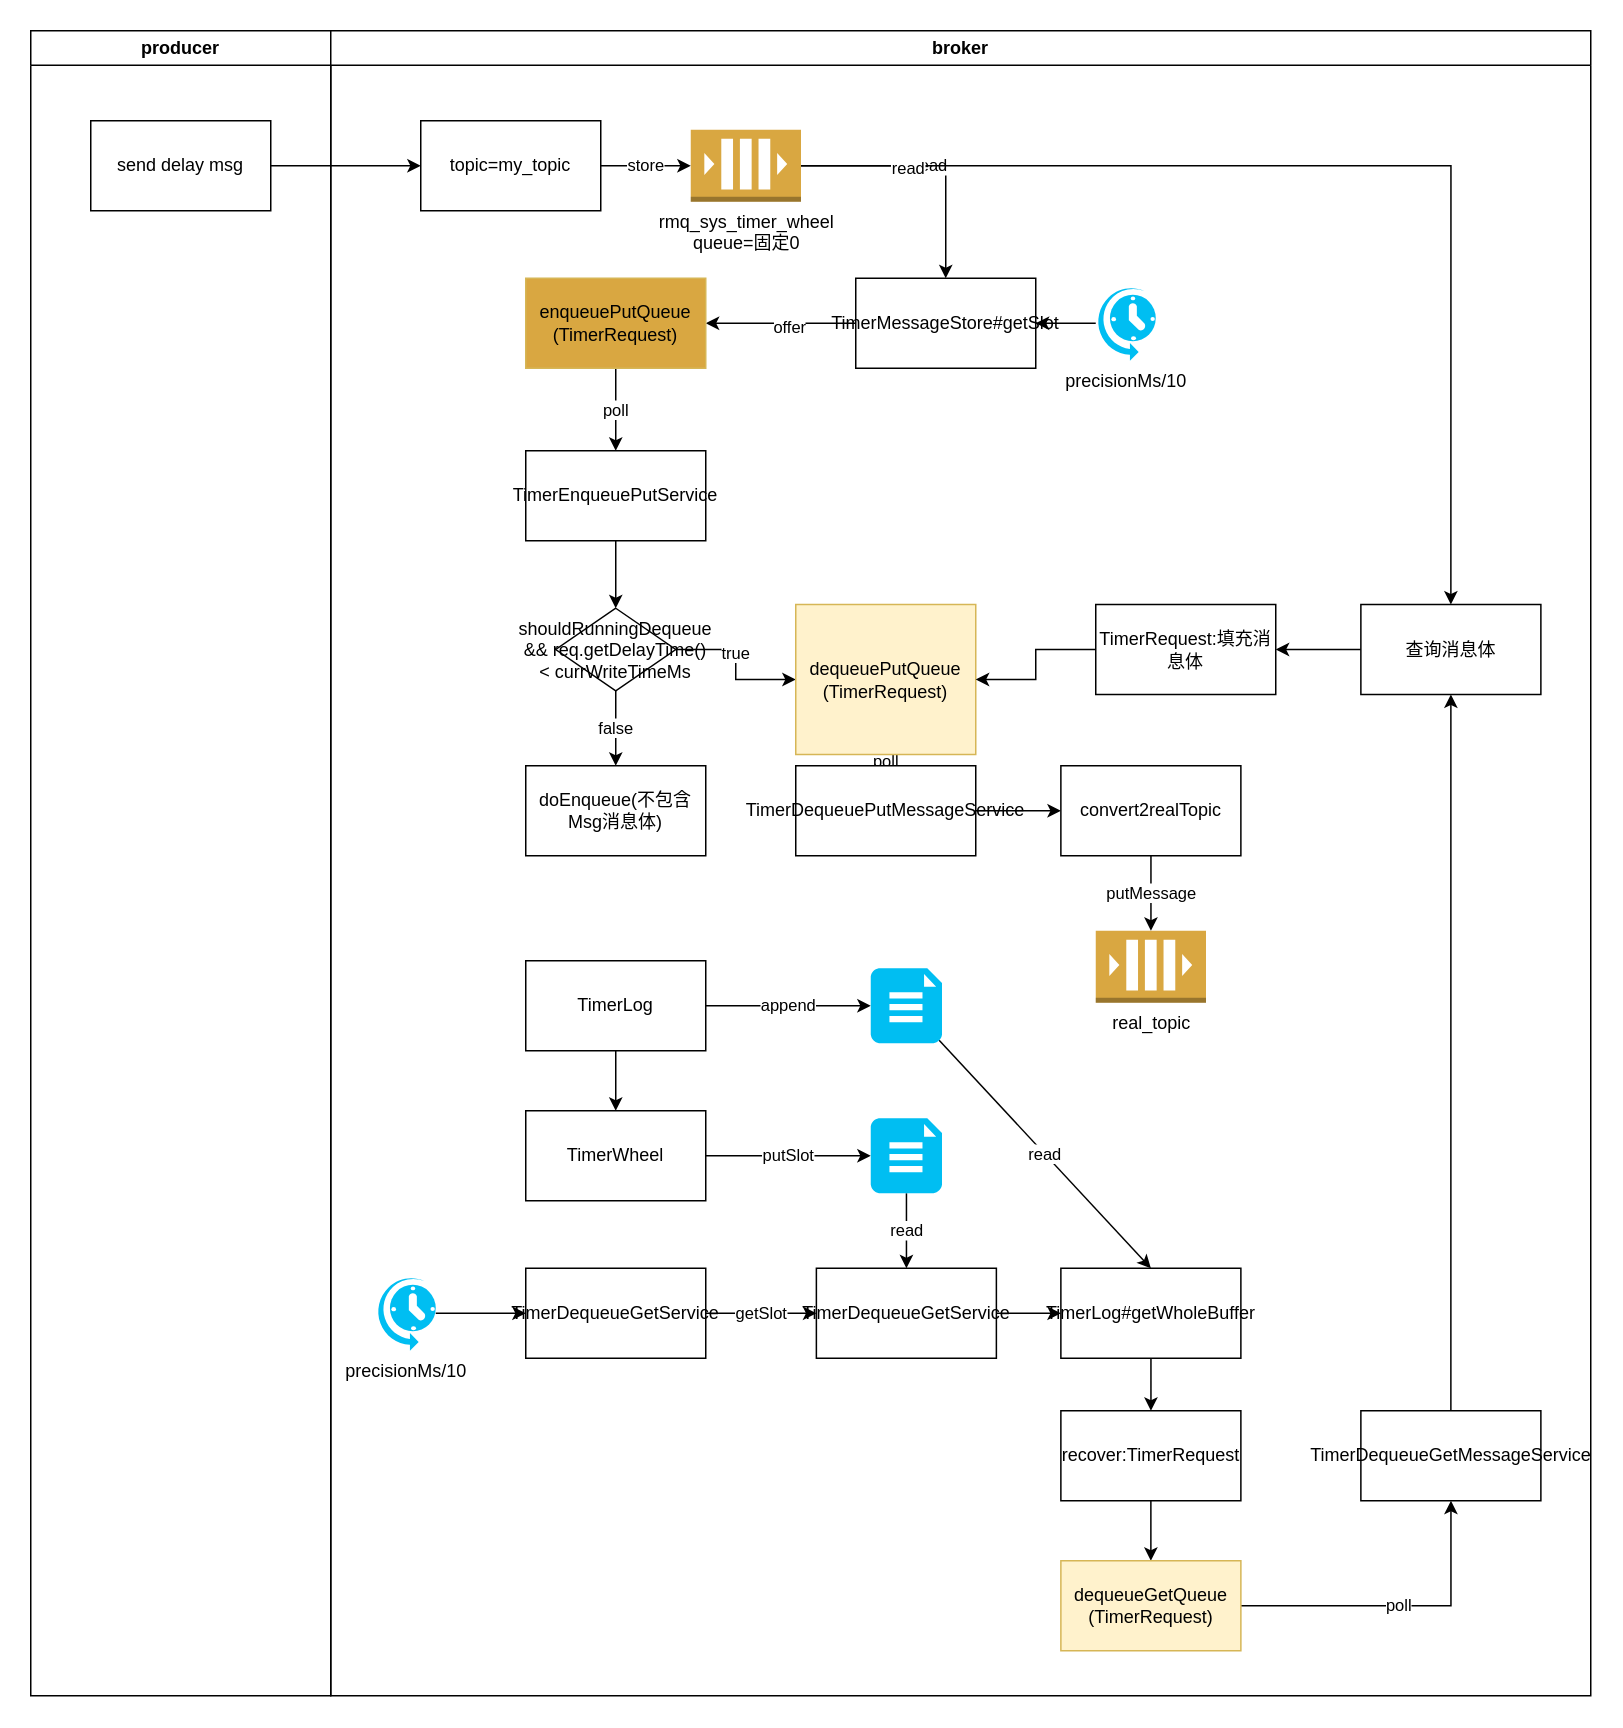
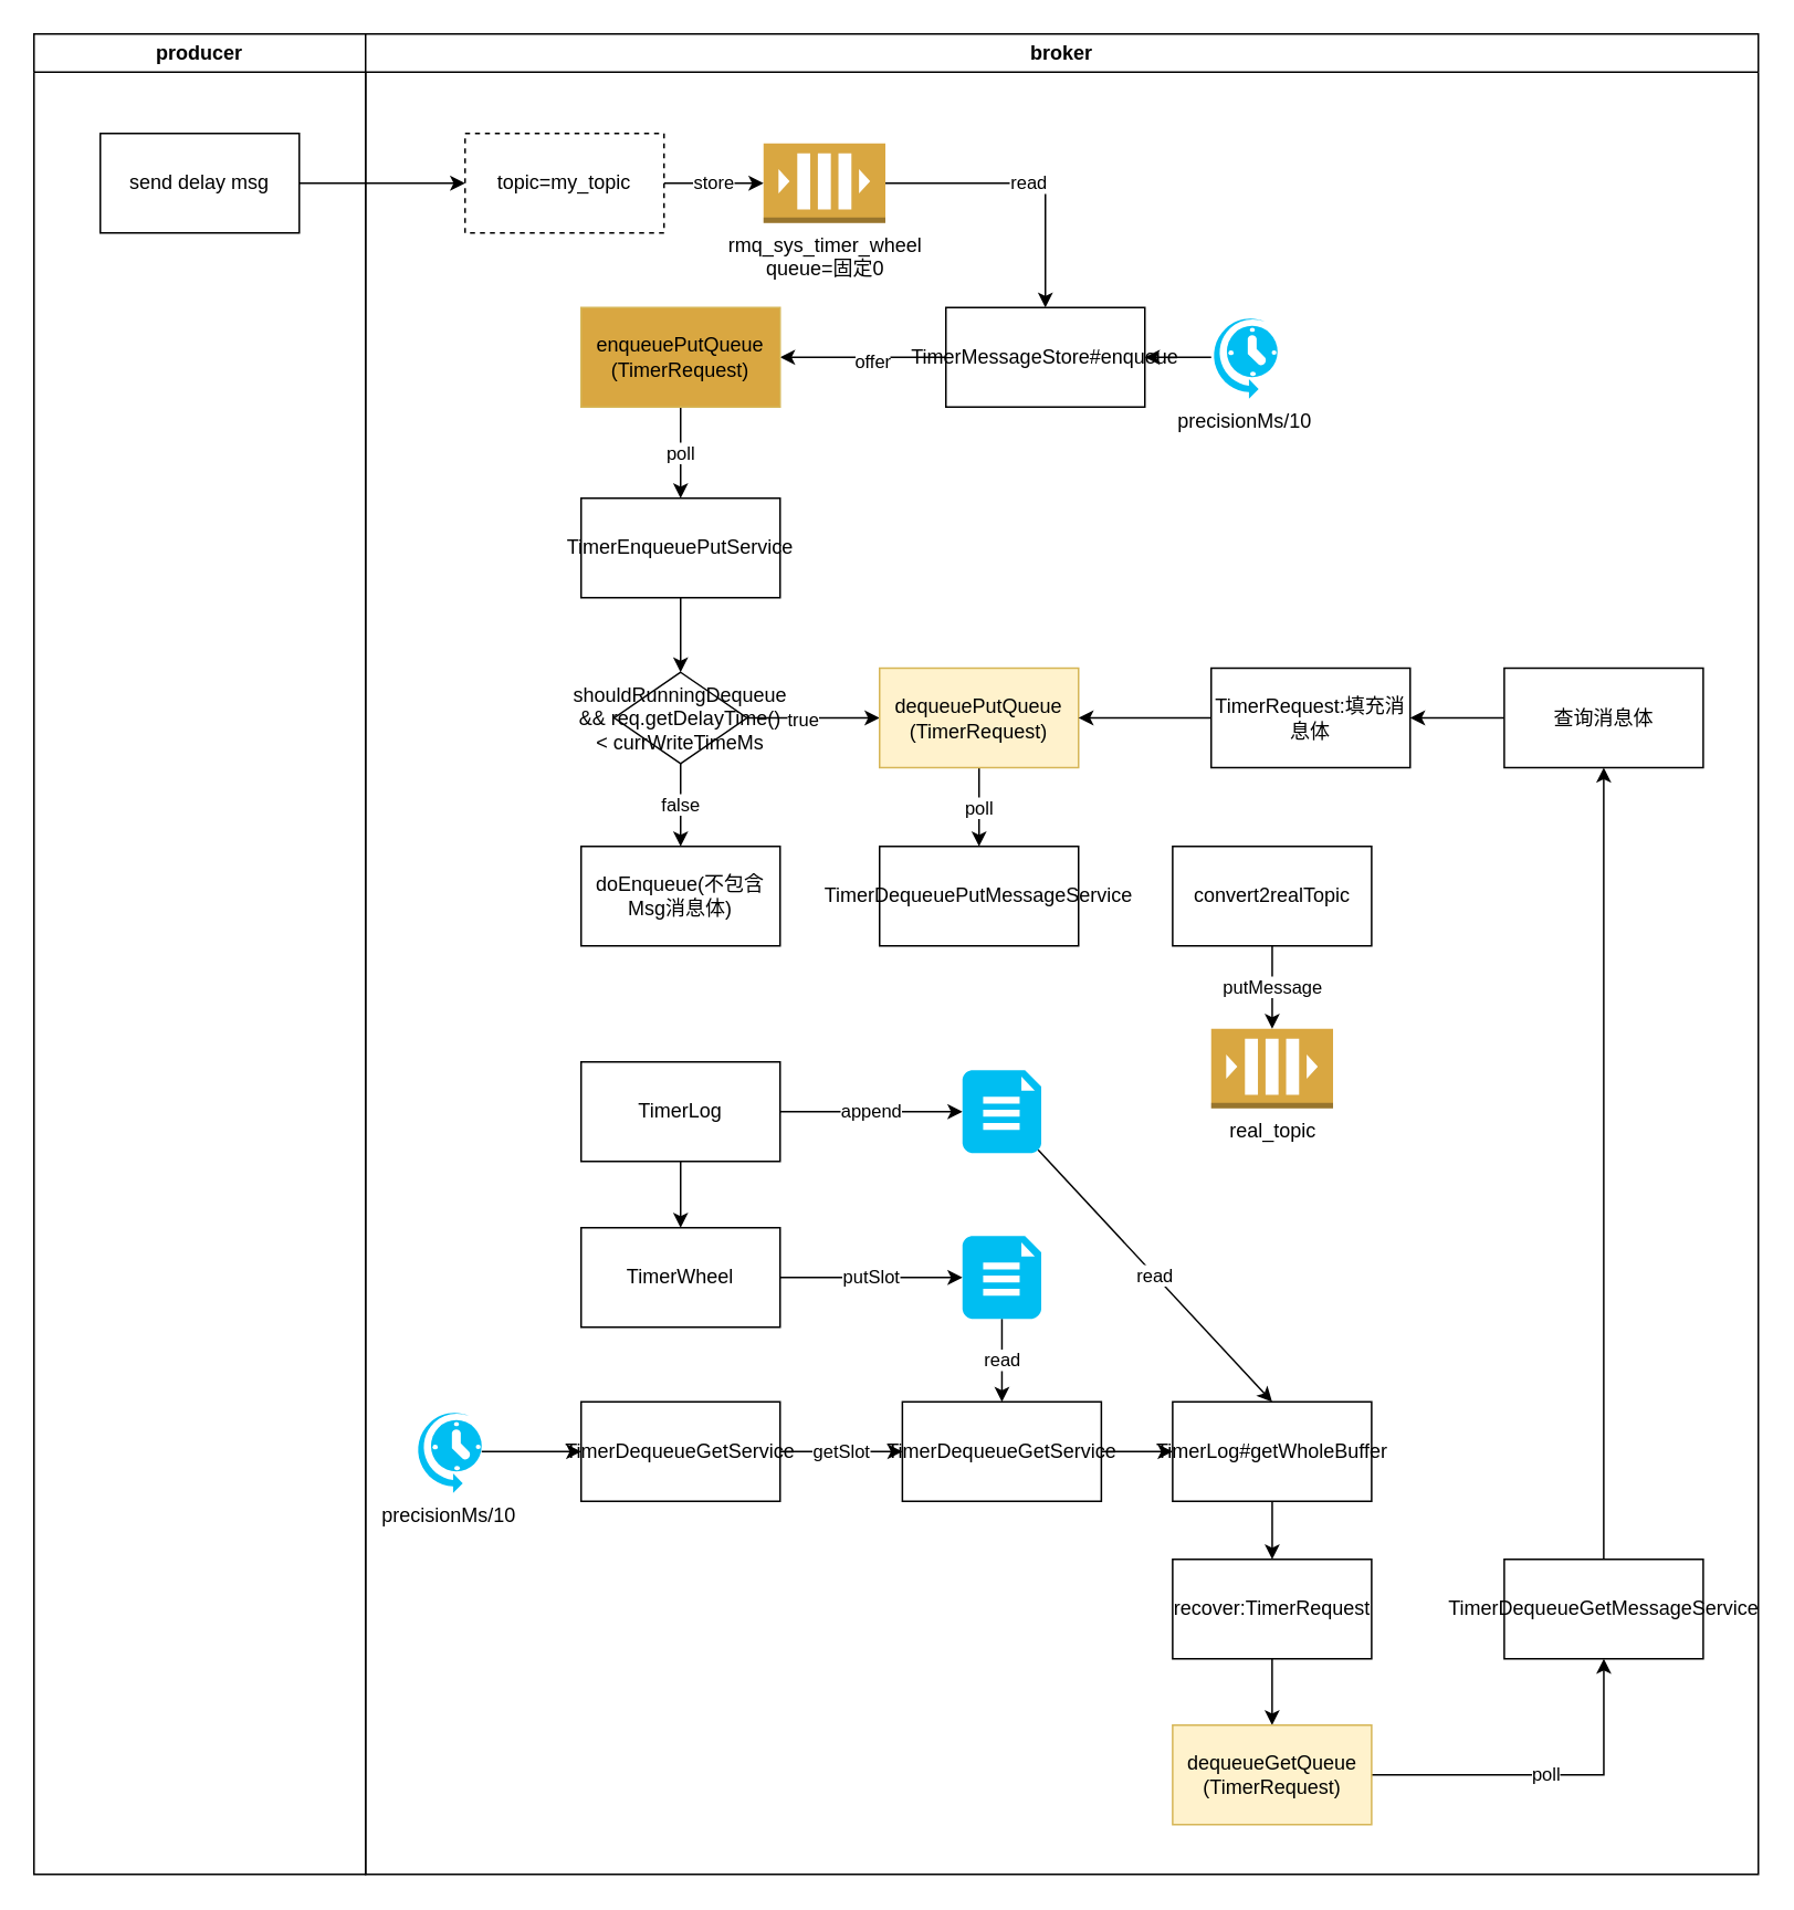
  <mxCell id="0" />
  <mxCell id="1" parent="0" />
  <mxCell id="2" value="producer" style="swimlane;whiteSpace=wrap;html=1;" vertex="1" parent="1"><mxGeometry x="20" y="20" width="200" height="1110" as="geometry" /></mxCell>
  <mxCell id="3" value="send delay msg" style="rounded=0;whiteSpace=wrap;html=1;" vertex="1" parent="2"><mxGeometry x="40" y="60" width="120" height="60" as="geometry" /></mxCell>
  <mxCell id="4" value="broker" style="swimlane;whiteSpace=wrap;html=1;" vertex="1" parent="1"><mxGeometry x="220" y="20" width="840" height="1110" as="geometry" /></mxCell>
  <mxCell id="5" value="read" style="edgeStyle=orthogonalEdgeStyle;rounded=0;orthogonalLoop=1;jettySize=auto;html=1;exitX=1;exitY=0.5;exitDx=0;exitDy=0;exitPerimeter=0;entryX=0.5;entryY=0;entryDx=0;entryDy=0;" edge="1" parent="4" source="8" target="13"><mxGeometry relative="1" as="geometry" /></mxCell>
- <mxCell id="6" style="edgeStyle=orthogonalEdgeStyle;rounded=0;orthogonalLoop=1;jettySize=auto;html=1;exitX=1;exitY=0.5;exitDx=0;exitDy=0;exitPerimeter=0;entryX=0.5;entryY=0;entryDx=0;entryDy=0;" edge="1" parent="4" source="8" target="56"><mxGeometry relative="1" as="geometry" /></mxCell>
- <mxCell id="7" value="read" style="edgeLabel;html=1;align=center;verticalAlign=middle;resizable=0;points=[];" vertex="1" connectable="0" parent="6"><mxGeometry x="-0.805" y="-1" relative="1" as="geometry"><mxPoint as="offset" /></mxGeometry></mxCell>
  <mxCell id="8" value="&lt;div class=&quot;lake-content&quot;&gt;rmq_sys_timer&lt;span style=&quot;background-color: initial;&quot;&gt;_wheel&lt;/span&gt;&lt;/div&gt;&lt;div class=&quot;lake-content&quot;&gt;&lt;span style=&quot;background-color: initial;&quot;&gt;queue=固定0&lt;/span&gt;&lt;/div&gt;" style="outlineConnect=0;dashed=0;verticalLabelPosition=bottom;verticalAlign=top;align=center;html=1;shape=mxgraph.aws3.queue;fillColor=#D9A741;gradientColor=none;" vertex="1" parent="4"><mxGeometry x="240" y="66" width="73.5" height="48" as="geometry" /></mxCell>
  <mxCell id="9" value="store" style="edgeStyle=orthogonalEdgeStyle;rounded=0;orthogonalLoop=1;jettySize=auto;html=1;" edge="1" parent="4" source="10" target="8"><mxGeometry relative="1" as="geometry" /></mxCell>
- <mxCell id="10" value="topic=my_topic" style="rounded=0;whiteSpace=wrap;html=1;" vertex="1" parent="4"><mxGeometry x="60" y="60" width="120" height="60" as="geometry" /></mxCell>
+ <mxCell id="10" value="topic=my_topic" style="rounded=0;whiteSpace=wrap;html=1;dashed=1;" vertex="1" parent="4"><mxGeometry x="60" y="60" width="120" height="60" as="geometry" /></mxCell>
  <mxCell id="11" value="" style="edgeStyle=orthogonalEdgeStyle;rounded=0;orthogonalLoop=1;jettySize=auto;html=1;" edge="1" parent="4" source="13" target="17"><mxGeometry relative="1" as="geometry" /></mxCell>
  <mxCell id="12" value="offer" style="edgeLabel;html=1;align=center;verticalAlign=middle;resizable=0;points=[];" vertex="1" connectable="0" parent="11"><mxGeometry x="-0.1" y="2" relative="1" as="geometry"><mxPoint as="offset" /></mxGeometry></mxCell>
- <mxCell id="13" value="&lt;div class=&quot;lake-content&quot;&gt;TimerMessageStore#getSlot&lt;/div&gt;" style="rounded=0;whiteSpace=wrap;html=1;" vertex="1" parent="4"><mxGeometry x="350" y="165" width="120" height="60" as="geometry" /></mxCell>
+ <mxCell id="13" value="&lt;div class=&quot;lake-content&quot;&gt;TimerMessageStore#enqueue&lt;/div&gt;" style="rounded=0;whiteSpace=wrap;html=1;" vertex="1" parent="4"><mxGeometry x="350" y="165" width="120" height="60" as="geometry" /></mxCell>
  <mxCell id="14" value="" style="edgeStyle=orthogonalEdgeStyle;rounded=0;orthogonalLoop=1;jettySize=auto;html=1;" edge="1" parent="4" source="15" target="13"><mxGeometry relative="1" as="geometry" /></mxCell>
  <mxCell id="15" value="precisionMs/10" style="verticalLabelPosition=bottom;html=1;verticalAlign=top;align=center;strokeColor=none;fillColor=#00BEF2;shape=mxgraph.azure.scheduler;pointerEvents=1;" vertex="1" parent="4"><mxGeometry x="510" y="170" width="40" height="50" as="geometry" /></mxCell>
  <mxCell id="16" value="poll" style="edgeStyle=orthogonalEdgeStyle;rounded=0;orthogonalLoop=1;jettySize=auto;html=1;" edge="1" parent="4" source="17" target="19"><mxGeometry relative="1" as="geometry" /></mxCell>
  <mxCell id="17" value="&lt;div class=&quot;lake-content&quot;&gt;enqueuePutQueue&lt;/div&gt;&lt;div class=&quot;lake-content&quot;&gt;(TimerRequest)&lt;/div&gt;" style="rounded=0;whiteSpace=wrap;html=1;fillColor=#d9a741;strokeColor=#d6b656;" vertex="1" parent="4"><mxGeometry x="130" y="165" width="120" height="60" as="geometry" /></mxCell>
  <mxCell id="18" value="" style="edgeStyle=orthogonalEdgeStyle;rounded=0;orthogonalLoop=1;jettySize=auto;html=1;" edge="1" parent="4" source="19" target="32"><mxGeometry relative="1" as="geometry" /></mxCell>
  <mxCell id="19" value="TimerEnqueuePutService" style="rounded=0;whiteSpace=wrap;html=1;" vertex="1" parent="4"><mxGeometry x="130" y="280" width="120" height="60" as="geometry" /></mxCell>
  <mxCell id="20" value="append" style="edgeStyle=orthogonalEdgeStyle;rounded=0;orthogonalLoop=1;jettySize=auto;html=1;" edge="1" parent="4" source="22" target="24"><mxGeometry relative="1" as="geometry" /></mxCell>
  <mxCell id="21" value="" style="edgeStyle=orthogonalEdgeStyle;rounded=0;orthogonalLoop=1;jettySize=auto;html=1;" edge="1" parent="4" source="22" target="26"><mxGeometry relative="1" as="geometry" /></mxCell>
  <mxCell id="22" value="&lt;div class=&quot;lake-content&quot;&gt;TimerLog&lt;/div&gt;" style="rounded=0;whiteSpace=wrap;html=1;" vertex="1" parent="4"><mxGeometry x="130" y="620" width="120" height="60" as="geometry" /></mxCell>
  <mxCell id="23" value="read" style="rounded=0;orthogonalLoop=1;jettySize=auto;html=1;exitX=0.96;exitY=0.96;exitDx=0;exitDy=0;exitPerimeter=0;entryX=0.5;entryY=0;entryDx=0;entryDy=0;" edge="1" parent="4" source="24" target="48"><mxGeometry relative="1" as="geometry" /></mxCell>
  <mxCell id="24" value="" style="verticalLabelPosition=bottom;html=1;verticalAlign=top;align=center;strokeColor=none;fillColor=#00BEF2;shape=mxgraph.azure.file_2;pointerEvents=1;" vertex="1" parent="4"><mxGeometry x="360" y="625" width="47.5" height="50" as="geometry" /></mxCell>
  <mxCell id="25" value="putSlot" style="edgeStyle=orthogonalEdgeStyle;rounded=0;orthogonalLoop=1;jettySize=auto;html=1;" edge="1" parent="4" source="26" target="28"><mxGeometry relative="1" as="geometry" /></mxCell>
  <mxCell id="26" value="&lt;div class=&quot;lake-content&quot;&gt;TimerWheel&lt;/div&gt;" style="rounded=0;whiteSpace=wrap;html=1;" vertex="1" parent="4"><mxGeometry x="130" y="720" width="120" height="60" as="geometry" /></mxCell>
  <mxCell id="27" value="read" style="edgeStyle=orthogonalEdgeStyle;rounded=0;orthogonalLoop=1;jettySize=auto;html=1;" edge="1" parent="4" source="28" target="46"><mxGeometry relative="1" as="geometry" /></mxCell>
  <mxCell id="28" value="" style="verticalLabelPosition=bottom;html=1;verticalAlign=top;align=center;strokeColor=none;fillColor=#00BEF2;shape=mxgraph.azure.file_2;pointerEvents=1;" vertex="1" parent="4"><mxGeometry x="360" y="725" width="47.5" height="50" as="geometry" /></mxCell>
  <mxCell id="29" value="" style="edgeStyle=orthogonalEdgeStyle;rounded=0;orthogonalLoop=1;jettySize=auto;html=1;" edge="1" parent="4" source="32" target="34"><mxGeometry relative="1" as="geometry" /></mxCell>
  <mxCell id="30" value="true" style="edgeLabel;html=1;align=center;verticalAlign=middle;resizable=0;points=[];" vertex="1" connectable="0" parent="29"><mxGeometry x="-0.167" y="-1" relative="1" as="geometry"><mxPoint as="offset" /></mxGeometry></mxCell>
  <mxCell id="31" value="false" style="edgeStyle=orthogonalEdgeStyle;rounded=0;orthogonalLoop=1;jettySize=auto;html=1;" edge="1" parent="4" source="32" target="35"><mxGeometry relative="1" as="geometry" /></mxCell>
  <mxCell id="32" value="shouldRunningDequeue &amp;amp;&amp;amp; req.getDelayTime() &amp;lt; currWriteTimeMs" style="rhombus;whiteSpace=wrap;html=1;rounded=0;" vertex="1" parent="4"><mxGeometry x="150" y="385" width="80" height="55" as="geometry" /></mxCell>
  <mxCell id="33" value="poll" style="edgeStyle=orthogonalEdgeStyle;rounded=0;orthogonalLoop=1;jettySize=auto;html=1;" edge="1" parent="4" source="34" target="37"><mxGeometry relative="1" as="geometry" /></mxCell>
- <mxCell id="34" value="dequeuePutQueue&lt;br&gt;(TimerRequest)" style="whiteSpace=wrap;html=1;rounded=0;fillColor=#fff2cc;strokeColor=#d6b656;" vertex="1" parent="4"><mxGeometry x="310" y="382.5" width="120" height="100" as="geometry" /></mxCell>
+ <mxCell id="34" value="dequeuePutQueue&lt;br&gt;(TimerRequest)" style="whiteSpace=wrap;html=1;rounded=0;fillColor=#fff2cc;strokeColor=#d6b656;" vertex="1" parent="4"><mxGeometry x="310" y="382.5" width="120" height="60" as="geometry" /></mxCell>
  <mxCell id="35" value="doEnqueue(不包含Msg消息体)" style="whiteSpace=wrap;html=1;rounded=0;" vertex="1" parent="4"><mxGeometry x="130" y="490" width="120" height="60" as="geometry" /></mxCell>
- <mxCell id="36" value="" style="edgeStyle=orthogonalEdgeStyle;rounded=0;orthogonalLoop=1;jettySize=auto;html=1;" edge="1" parent="4" source="37" target="40"><mxGeometry relative="1" as="geometry" /></mxCell>
  <mxCell id="37" value="TimerDequeuePutMessageService" style="whiteSpace=wrap;html=1;rounded=0;" vertex="1" parent="4"><mxGeometry x="310" y="490" width="120" height="60" as="geometry" /></mxCell>
  <mxCell id="38" value="&lt;div class=&quot;lake-content&quot;&gt;real_topic&lt;/div&gt;" style="outlineConnect=0;dashed=0;verticalLabelPosition=bottom;verticalAlign=top;align=center;html=1;shape=mxgraph.aws3.queue;fillColor=#D9A741;gradientColor=none;" vertex="1" parent="4"><mxGeometry x="510" y="600" width="73.5" height="48" as="geometry" /></mxCell>
  <mxCell id="39" value="putMessage" style="edgeStyle=orthogonalEdgeStyle;rounded=0;orthogonalLoop=1;jettySize=auto;html=1;" edge="1" parent="4" source="40" target="38"><mxGeometry relative="1" as="geometry" /></mxCell>
  <mxCell id="40" value="convert2realTopic" style="whiteSpace=wrap;html=1;rounded=0;" vertex="1" parent="4"><mxGeometry x="486.75" y="490" width="120" height="60" as="geometry" /></mxCell>
  <mxCell id="41" value="" style="edgeStyle=orthogonalEdgeStyle;rounded=0;orthogonalLoop=1;jettySize=auto;html=1;" edge="1" parent="4" source="42" target="44"><mxGeometry relative="1" as="geometry" /></mxCell>
  <mxCell id="42" value="precisionMs/10" style="verticalLabelPosition=bottom;html=1;verticalAlign=top;align=center;strokeColor=none;fillColor=#00BEF2;shape=mxgraph.azure.scheduler;pointerEvents=1;" vertex="1" parent="4"><mxGeometry x="30" y="830" width="40" height="50" as="geometry" /></mxCell>
  <mxCell id="43" value="getSlot" style="edgeStyle=orthogonalEdgeStyle;rounded=0;orthogonalLoop=1;jettySize=auto;html=1;" edge="1" parent="4" source="44" target="46"><mxGeometry relative="1" as="geometry" /></mxCell>
  <mxCell id="44" value="&lt;div class=&quot;lake-content&quot;&gt;TimerDequeueGetService&lt;/div&gt;" style="rounded=0;whiteSpace=wrap;html=1;" vertex="1" parent="4"><mxGeometry x="130" y="825" width="120" height="60" as="geometry" /></mxCell>
  <mxCell id="45" value="" style="edgeStyle=orthogonalEdgeStyle;rounded=0;orthogonalLoop=1;jettySize=auto;html=1;" edge="1" parent="4" source="46" target="48"><mxGeometry relative="1" as="geometry" /></mxCell>
  <mxCell id="46" value="&lt;div class=&quot;lake-content&quot;&gt;TimerDequeueGetService&lt;/div&gt;" style="rounded=0;whiteSpace=wrap;html=1;" vertex="1" parent="4"><mxGeometry x="323.75" y="825" width="120" height="60" as="geometry" /></mxCell>
  <mxCell id="47" value="" style="edgeStyle=orthogonalEdgeStyle;rounded=0;orthogonalLoop=1;jettySize=auto;html=1;" edge="1" parent="4" source="48" target="50"><mxGeometry relative="1" as="geometry" /></mxCell>
  <mxCell id="48" value="&lt;div class=&quot;lake-content&quot;&gt;TimerLog#getWholeBuffer&lt;/div&gt;" style="rounded=0;whiteSpace=wrap;html=1;" vertex="1" parent="4"><mxGeometry x="486.75" y="825" width="120" height="60" as="geometry" /></mxCell>
  <mxCell id="49" value="" style="edgeStyle=orthogonalEdgeStyle;rounded=0;orthogonalLoop=1;jettySize=auto;html=1;" edge="1" parent="4" source="50" target="52"><mxGeometry relative="1" as="geometry" /></mxCell>
  <mxCell id="50" value="recover:TimerRequest" style="whiteSpace=wrap;html=1;rounded=0;" vertex="1" parent="4"><mxGeometry x="486.75" y="920" width="120" height="60" as="geometry" /></mxCell>
  <mxCell id="51" value="poll" style="edgeStyle=orthogonalEdgeStyle;rounded=0;orthogonalLoop=1;jettySize=auto;html=1;" edge="1" parent="4" source="52" target="54"><mxGeometry relative="1" as="geometry" /></mxCell>
  <mxCell id="52" value="dequeueGetQueue&lt;br&gt;(TimerRequest)" style="whiteSpace=wrap;html=1;rounded=0;fillColor=#fff2cc;strokeColor=#d6b656;" vertex="1" parent="4"><mxGeometry x="486.75" y="1020" width="120" height="60" as="geometry" /></mxCell>
  <mxCell id="53" value="" style="edgeStyle=orthogonalEdgeStyle;rounded=0;orthogonalLoop=1;jettySize=auto;html=1;" edge="1" parent="4" source="54" target="56"><mxGeometry relative="1" as="geometry" /></mxCell>
  <mxCell id="54" value="TimerDequeueGetMessageService" style="rounded=0;whiteSpace=wrap;html=1;" vertex="1" parent="4"><mxGeometry x="686.75" y="920" width="120" height="60" as="geometry" /></mxCell>
  <mxCell id="55" value="" style="edgeStyle=orthogonalEdgeStyle;rounded=0;orthogonalLoop=1;jettySize=auto;html=1;" edge="1" parent="4" source="56" target="58"><mxGeometry relative="1" as="geometry" /></mxCell>
  <mxCell id="56" value="查询消息体" style="whiteSpace=wrap;html=1;rounded=0;" vertex="1" parent="4"><mxGeometry x="686.75" y="382.5" width="120" height="60" as="geometry" /></mxCell>
  <mxCell id="57" value="" style="edgeStyle=orthogonalEdgeStyle;rounded=0;orthogonalLoop=1;jettySize=auto;html=1;" edge="1" parent="4" source="58" target="34"><mxGeometry relative="1" as="geometry" /></mxCell>
  <mxCell id="58" value="TimerRequest:填充消息体" style="whiteSpace=wrap;html=1;rounded=0;" vertex="1" parent="4"><mxGeometry x="510" y="382.5" width="120" height="60" as="geometry" /></mxCell>
  <mxCell id="59" value="" style="edgeStyle=orthogonalEdgeStyle;rounded=0;orthogonalLoop=1;jettySize=auto;html=1;" edge="1" parent="1" source="3" target="10"><mxGeometry relative="1" as="geometry" /></mxCell>
